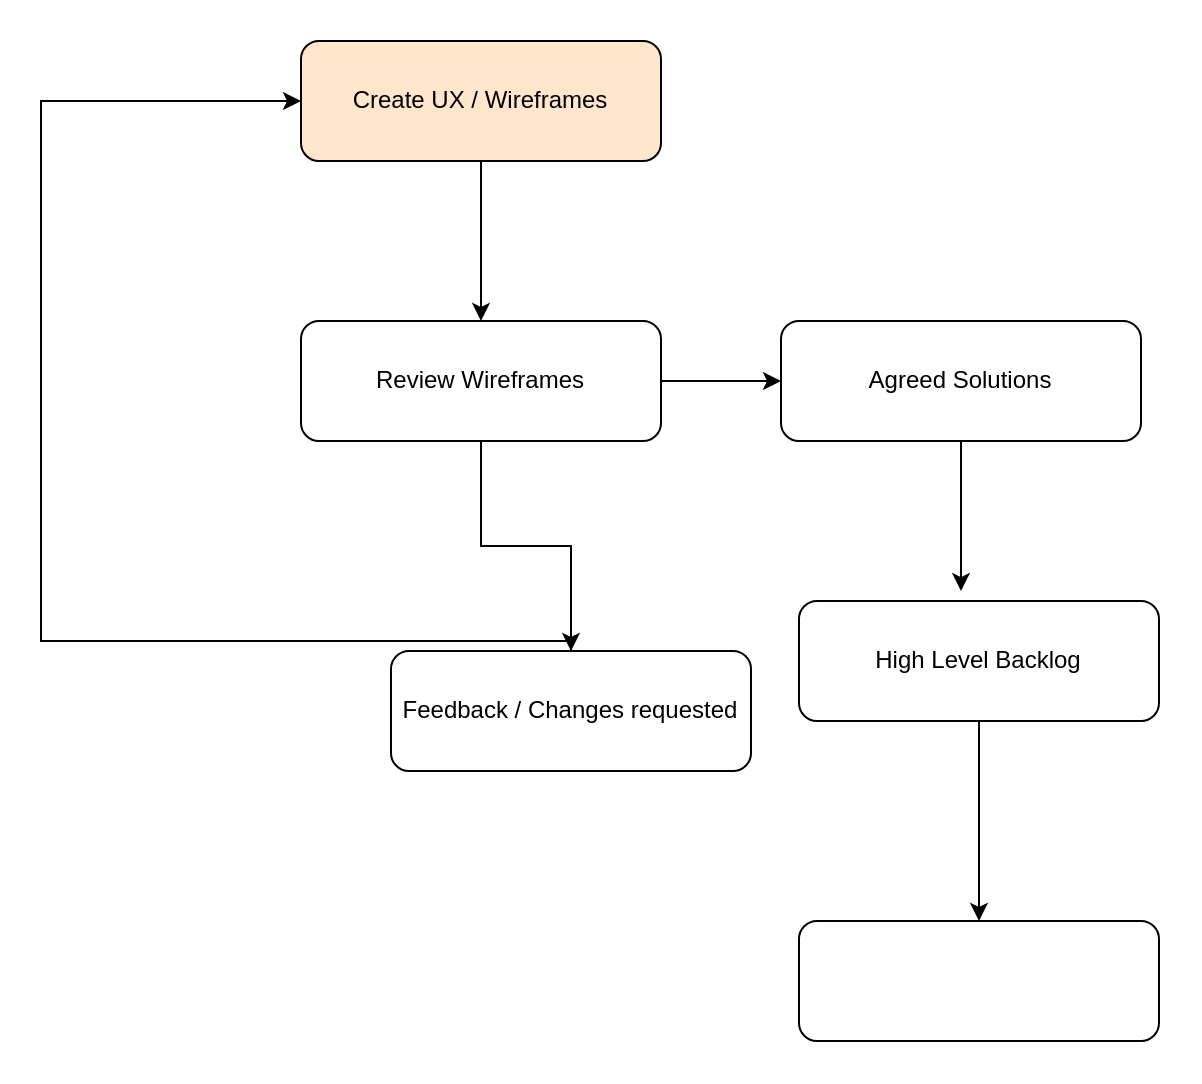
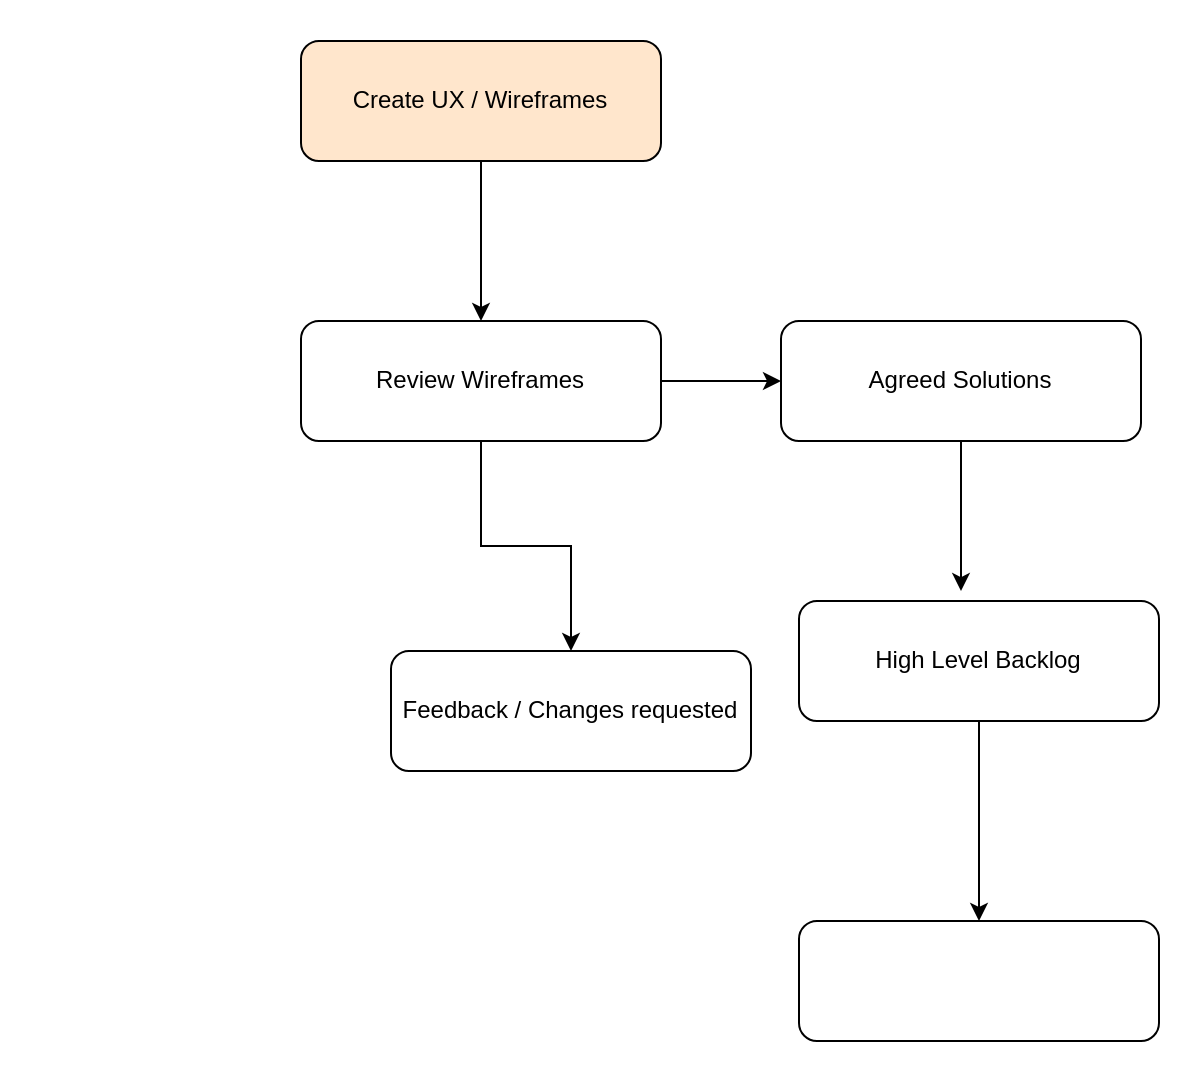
  <mxCell id="0" />
  <mxCell id="1" parent="0" />
  <mxCell id="2" style="edgeStyle=orthogonalEdgeStyle;rounded=0;orthogonalLoop=1;jettySize=auto;html=1;entryX=0.5;entryY=0;entryDx=0;entryDy=0;" edge="1" parent="1" source="3" target="6"><mxGeometry relative="1" as="geometry" /></mxCell>
  <mxCell id="3" value="Create UX / Wireframes" style="rounded=1;whiteSpace=wrap;html=1;fillColor=#ffe6cc;" vertex="1" parent="1"><mxGeometry x="150" y="20" width="180" height="60" as="geometry" /></mxCell>
  <mxCell id="4" style="edgeStyle=orthogonalEdgeStyle;rounded=0;orthogonalLoop=1;jettySize=auto;html=1;" edge="1" parent="1" source="6" target="10"><mxGeometry relative="1" as="geometry" /></mxCell>
  <mxCell id="5" style="edgeStyle=orthogonalEdgeStyle;rounded=0;orthogonalLoop=1;jettySize=auto;html=1;" edge="1" parent="1" source="6" target="8"><mxGeometry relative="1" as="geometry" /></mxCell>
  <mxCell id="6" value="Review Wireframes" style="rounded=1;whiteSpace=wrap;html=1;" vertex="1" parent="1"><mxGeometry x="150" y="160" width="180" height="60" as="geometry" /></mxCell>
- <mxCell id="7" style="edgeStyle=orthogonalEdgeStyle;rounded=0;orthogonalLoop=1;jettySize=auto;html=1;entryX=0;entryY=0.5;entryDx=0;entryDy=0;" edge="1" parent="1" source="8" target="3"><mxGeometry relative="1" as="geometry"><Array as="points"><mxPoint x="20" y="320" /><mxPoint x="20" y="50" /></Array></mxGeometry></mxCell>
  <mxCell id="8" value="Feedback / Changes requested" style="rounded=1;whiteSpace=wrap;html=1;" vertex="1" parent="1"><mxGeometry x="195" y="325" width="180" height="60" as="geometry" /></mxCell>
  <mxCell id="9" style="edgeStyle=orthogonalEdgeStyle;rounded=0;orthogonalLoop=1;jettySize=auto;html=1;entryX=0.45;entryY=-0.083;entryDx=0;entryDy=0;entryPerimeter=0;" edge="1" parent="1" source="10" target="12"><mxGeometry relative="1" as="geometry" /></mxCell>
  <mxCell id="10" value="Agreed Solutions" style="rounded=1;whiteSpace=wrap;html=1;" vertex="1" parent="1"><mxGeometry x="390" y="160" width="180" height="60" as="geometry" /></mxCell>
  <mxCell id="11" style="edgeStyle=orthogonalEdgeStyle;rounded=0;orthogonalLoop=1;jettySize=auto;html=1;" edge="1" parent="1" source="12" target="13"><mxGeometry relative="1" as="geometry" /></mxCell>
  <mxCell id="12" value="High Level Backlog" style="rounded=1;whiteSpace=wrap;html=1;" vertex="1" parent="1"><mxGeometry x="399" y="300" width="180" height="60" as="geometry" /></mxCell>
  <mxCell id="13" value="" style="rounded=1;whiteSpace=wrap;html=1;" vertex="1" parent="1"><mxGeometry x="399" y="460" width="180" height="60" as="geometry" /></mxCell>
